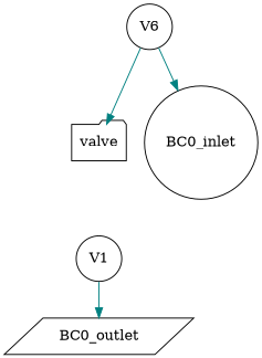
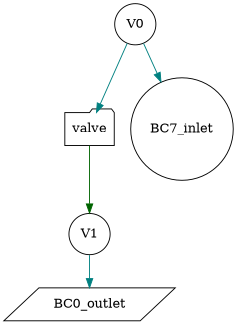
  strict digraph {
    node [shape=circle]
    edge [color=teal]
    valve [shape=folder]
    V1
    n3 [label=BC0_outlet shape=parallelogram]
-   V0 [label=V6]
-   BC0_inlet
+   V0
+   BC0_inlet [label=BC7_inlet]
+   valve -> V1 [color=darkgreen]
    V1 -> n3
    V0 -> valve
    V0 -> BC0_inlet
  }
